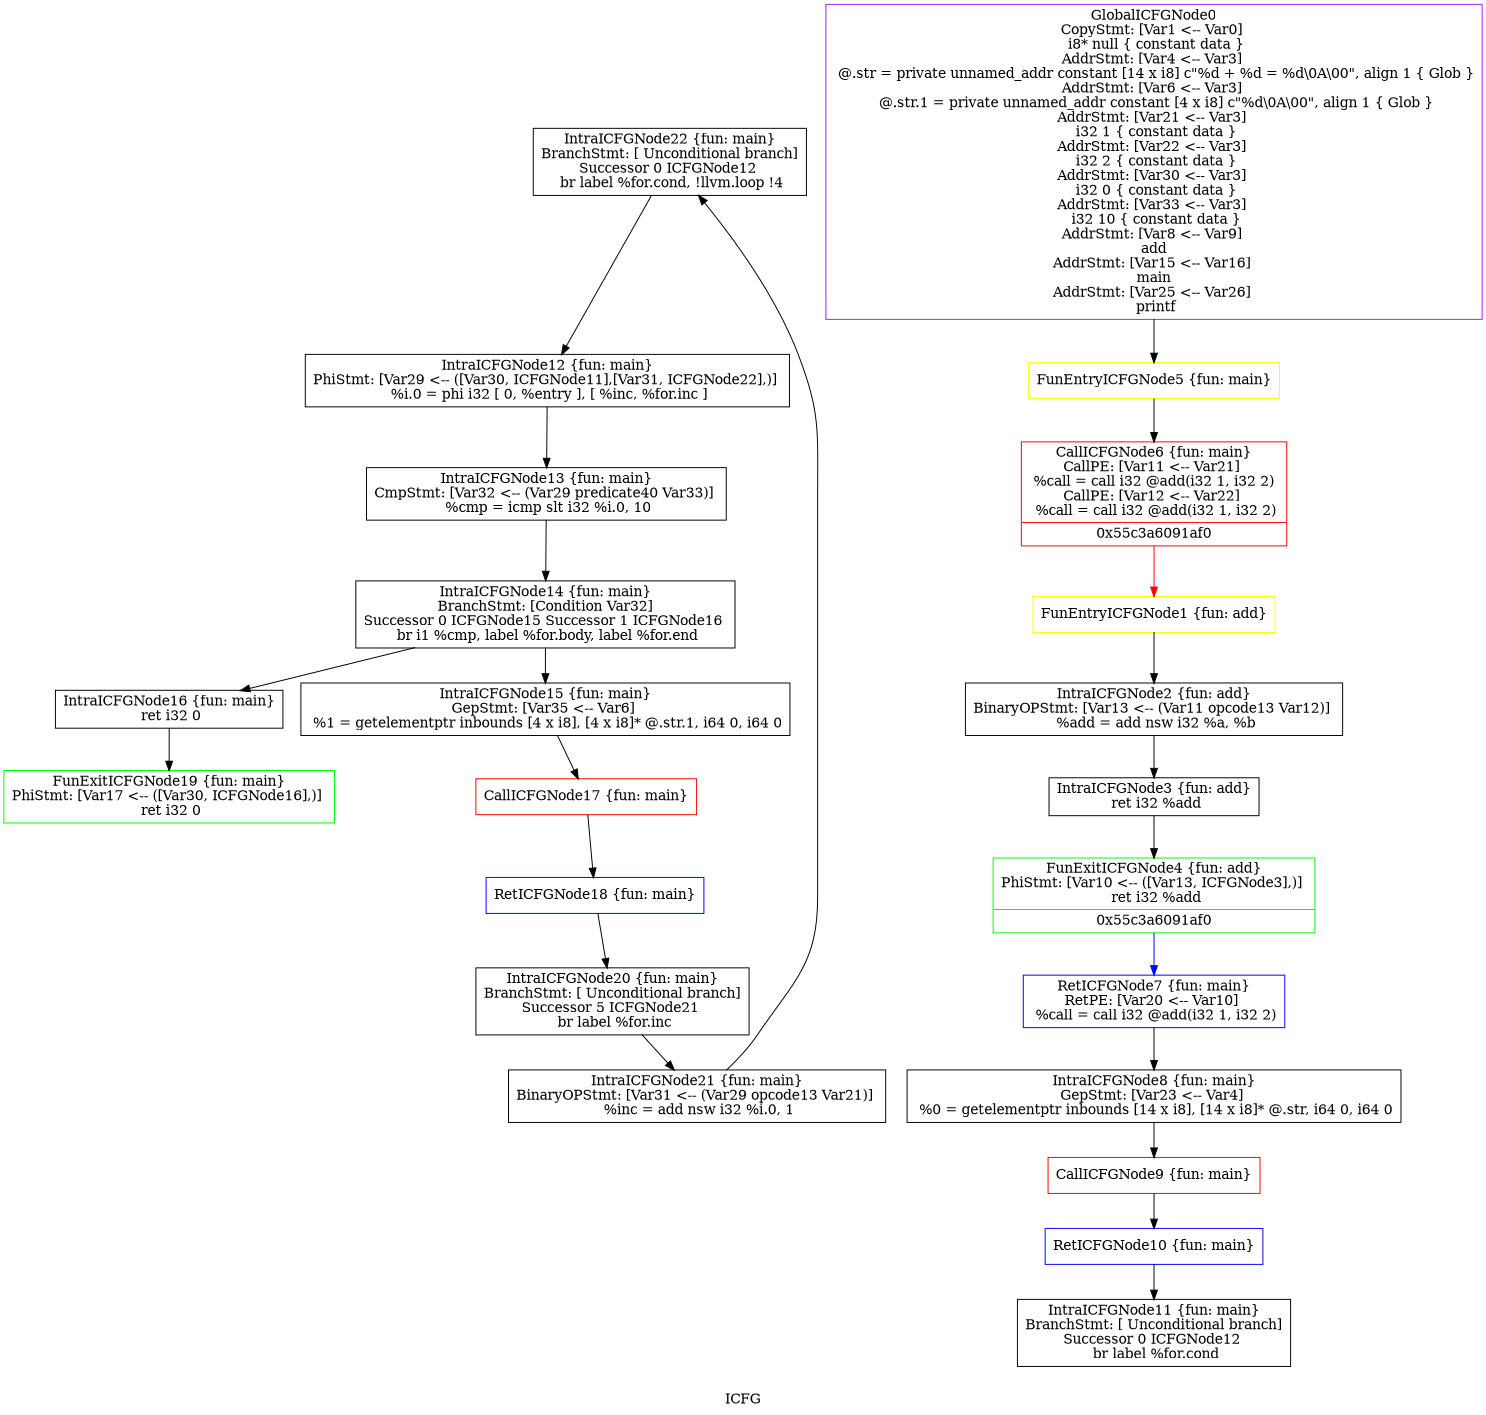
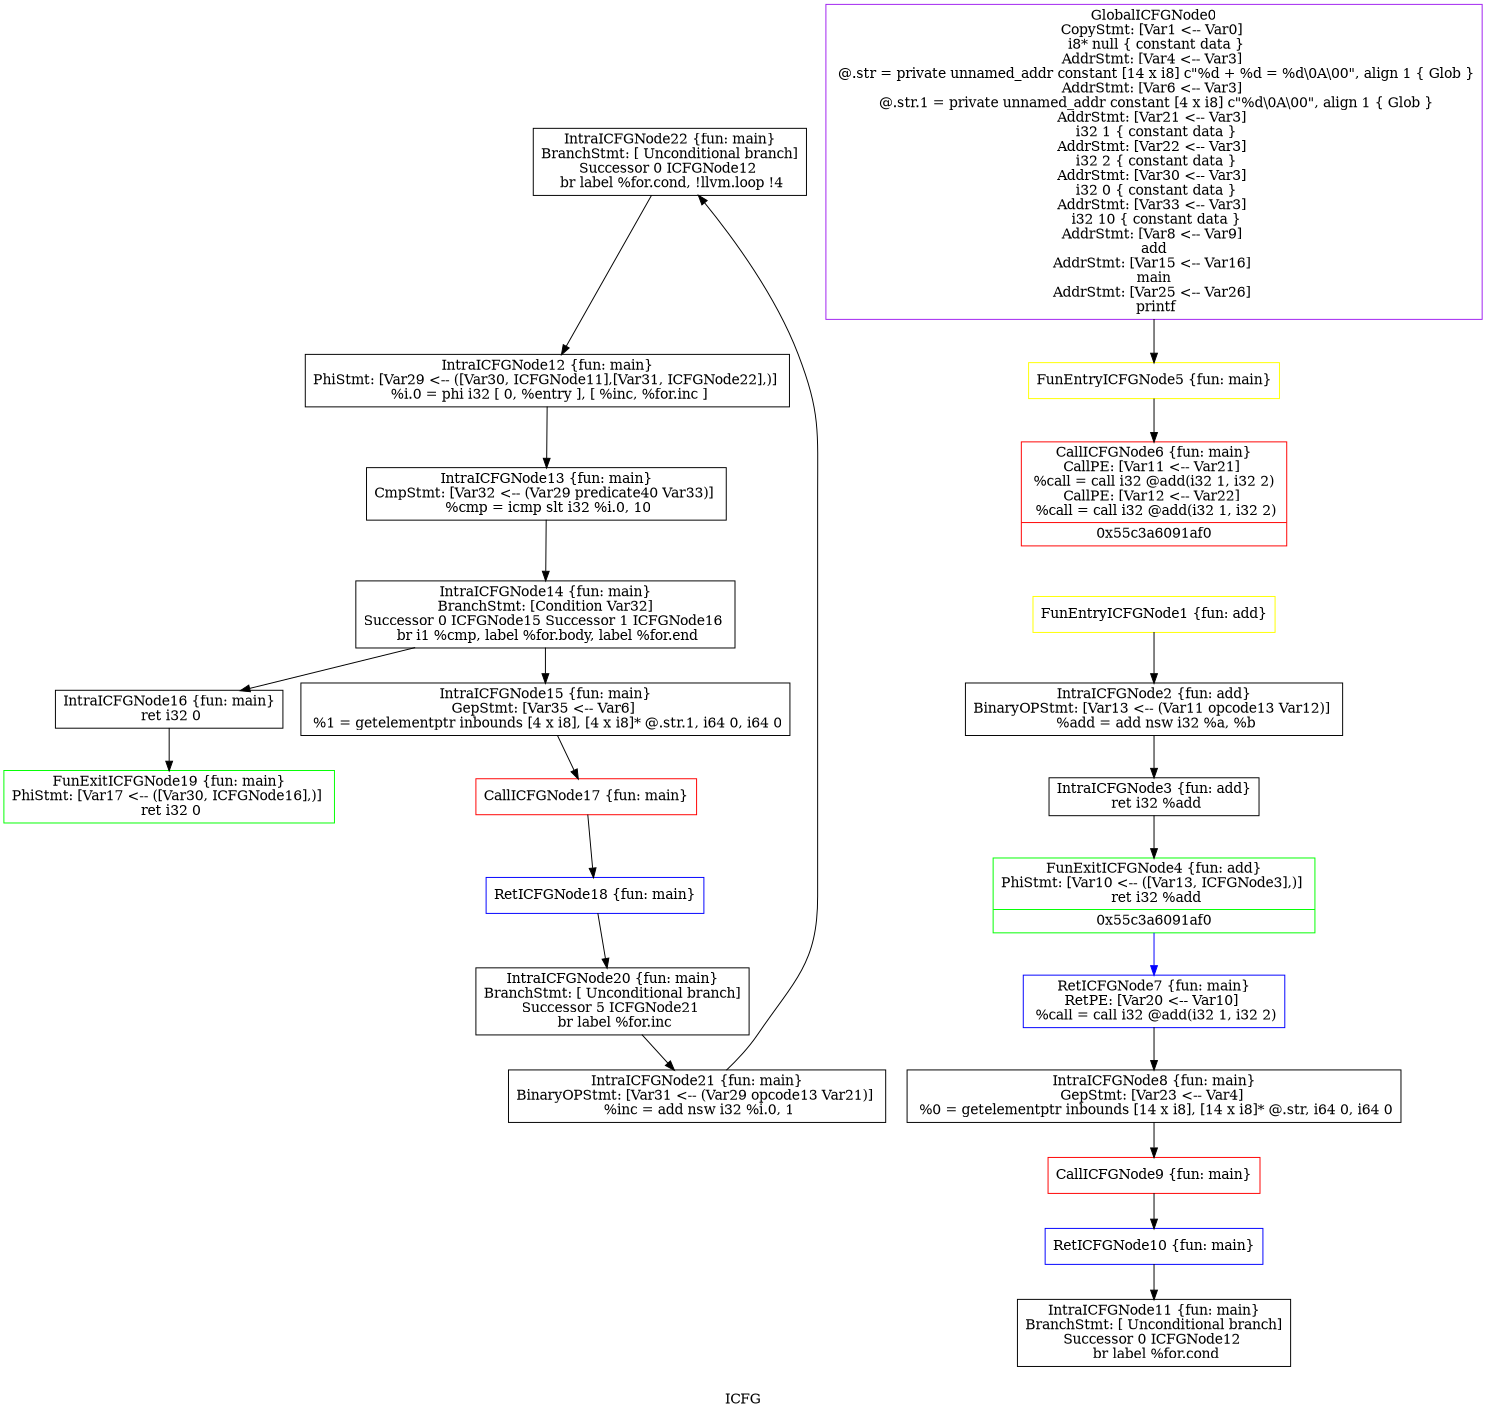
  digraph {
    label=ICFG
    node [color=black shape=record]
    edge [style=solid]
    n1 [label="{IntraICFGNode22 \{fun: main\}\nBranchStmt: [ Unconditional branch]\nSuccessor 0 ICFGNode12   \n   br label %for.cond, !llvm.loop !4 }"]
    n2 [label="{IntraICFGNode12 \{fun: main\}\nPhiStmt: [Var29 \<-- ([Var30, ICFGNode11],[Var31, ICFGNode22],)]  \n   %i.0 = phi i32 [ 0, %entry ], [ %inc, %for.inc ] }"]
    n3 [label="{IntraICFGNode13 \{fun: main\}\nCmpStmt: [Var32 \<-- (Var29 predicate40 Var33)]  \n   %cmp = icmp slt i32 %i.0, 10 }"]
    n4 [label="{IntraICFGNode14 \{fun: main\}\nBranchStmt: [Condition Var32]\nSuccessor 0 ICFGNode15   Successor 1 ICFGNode16   \n   br i1 %cmp, label %for.body, label %for.end }"]
    n5 [label="{IntraICFGNode21 \{fun: main\}\nBinaryOPStmt: [Var31 \<-- (Var29 opcode13 Var21)]  \n   %inc = add nsw i32 %i.0, 1 }"]
    n6 [label="{IntraICFGNode20 \{fun: main\}\nBranchStmt: [ Unconditional branch]\nSuccessor 5 ICFGNode21   \n   br label %for.inc }"]
    n7 [color=green label="{FunExitICFGNode19 \{fun: main\}\nPhiStmt: [Var17 \<-- ([Var30, ICFGNode16],)]  \n   ret i32 0 }"]
    n8 [color=blue label="{RetICFGNode18 \{fun: main\}}"]
    n9 [color=red label="{CallICFGNode17 \{fun: main\}}"]
    n10 [label="{IntraICFGNode16 \{fun: main\}\n   ret i32 0 }"]
    n11 [label="{IntraICFGNode15 \{fun: main\}\nGepStmt: [Var35 \<-- Var6]  \n   %1 = getelementptr inbounds [4 x i8], [4 x i8]* @.str.1, i64 0, i64 0 }"]
    n12 [color=purple label="{GlobalICFGNode0\nCopyStmt: [Var1 \<-- Var0]  \n i8* null \{ constant data \}\nAddrStmt: [Var4 \<-- Var3]  \n @.str = private unnamed_addr constant [14 x i8] c\"%d + %d = %d\\0A\\00\", align 1 \{ Glob  \}\nAddrStmt: [Var6 \<-- Var3]  \n @.str.1 = private unnamed_addr constant [4 x i8] c\"%d\\0A\\00\", align 1 \{ Glob  \}\nAddrStmt: [Var21 \<-- Var3]  \n i32 1 \{ constant data \}\nAddrStmt: [Var22 \<-- Var3]  \n i32 2 \{ constant data \}\nAddrStmt: [Var30 \<-- Var3]  \n i32 0 \{ constant data \}\nAddrStmt: [Var33 \<-- Var3]  \n i32 10 \{ constant data \}\nAddrStmt: [Var8 \<-- Var9]  \n add \nAddrStmt: [Var15 \<-- Var16]  \n main \nAddrStmt: [Var25 \<-- Var26]  \n printf }"]
    n13 [color=yellow label="{FunEntryICFGNode5 \{fun: main\}}"]
    n14 [color=red label="{CallICFGNode6 \{fun: main\}\nCallPE: [Var11 \<-- Var21]  \n   %call = call i32 @add(i32 1, i32 2) \nCallPE: [Var12 \<-- Var22]  \n   %call = call i32 @add(i32 1, i32 2) |{<s0>0x55c3a6091af0}}"]
    n15 [color=yellow label="{FunEntryICFGNode1 \{fun: add\}}"]
    n16 [label="{IntraICFGNode2 \{fun: add\}\nBinaryOPStmt: [Var13 \<-- (Var11 opcode13 Var12)]  \n   %add = add nsw i32 %a, %b }"]
    n17 [label="{IntraICFGNode3 \{fun: add\}\n   ret i32 %add }"]
    n18 [color=green label="{FunExitICFGNode4 \{fun: add\}\nPhiStmt: [Var10 \<-- ([Var13, ICFGNode3],)]  \n   ret i32 %add |{<s0>0x55c3a6091af0}}"]
    n19 [color=blue label="{RetICFGNode7 \{fun: main\}\nRetPE: [Var20 \<-- Var10]  \n   %call = call i32 @add(i32 1, i32 2) }"]
    n20 [label="{IntraICFGNode8 \{fun: main\}\nGepStmt: [Var23 \<-- Var4]  \n   %0 = getelementptr inbounds [14 x i8], [14 x i8]* @.str, i64 0, i64 0 }"]
    n21 [color=red label="{CallICFGNode9 \{fun: main\}}"]
    n22 [color=blue label="{RetICFGNode10 \{fun: main\}}"]
    n23 [label="{IntraICFGNode11 \{fun: main\}\nBranchStmt: [ Unconditional branch]\nSuccessor 0 ICFGNode12   \n   br label %for.cond }"]
    n1 -> n2
    n2 -> n3
    n3 -> n4
    n4 -> n10
    n4 -> n11
    n5 -> n1
    n6 -> n5
    n8 -> n6
    n9 -> n8
    n10 -> n7
    n11 -> n9
    n12 -> n13
    n13 -> n14
-   n14 -> n15 [color=red tailport=s0]
    n15 -> n16
    n16 -> n17
    n17 -> n18
    n18 -> n19 [color=blue tailport=s0]
    n19 -> n20
    n20 -> n21
    n21 -> n22
    n22 -> n23
  }
